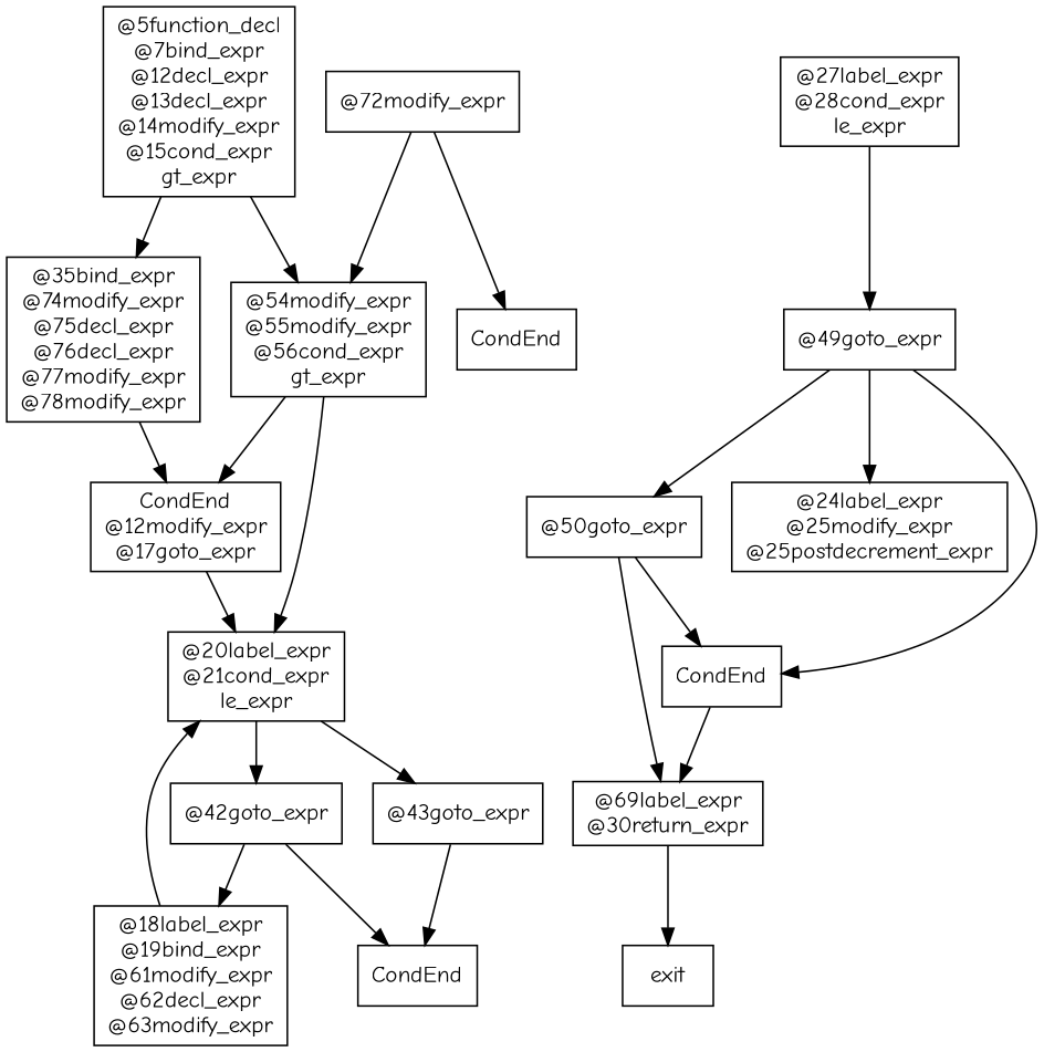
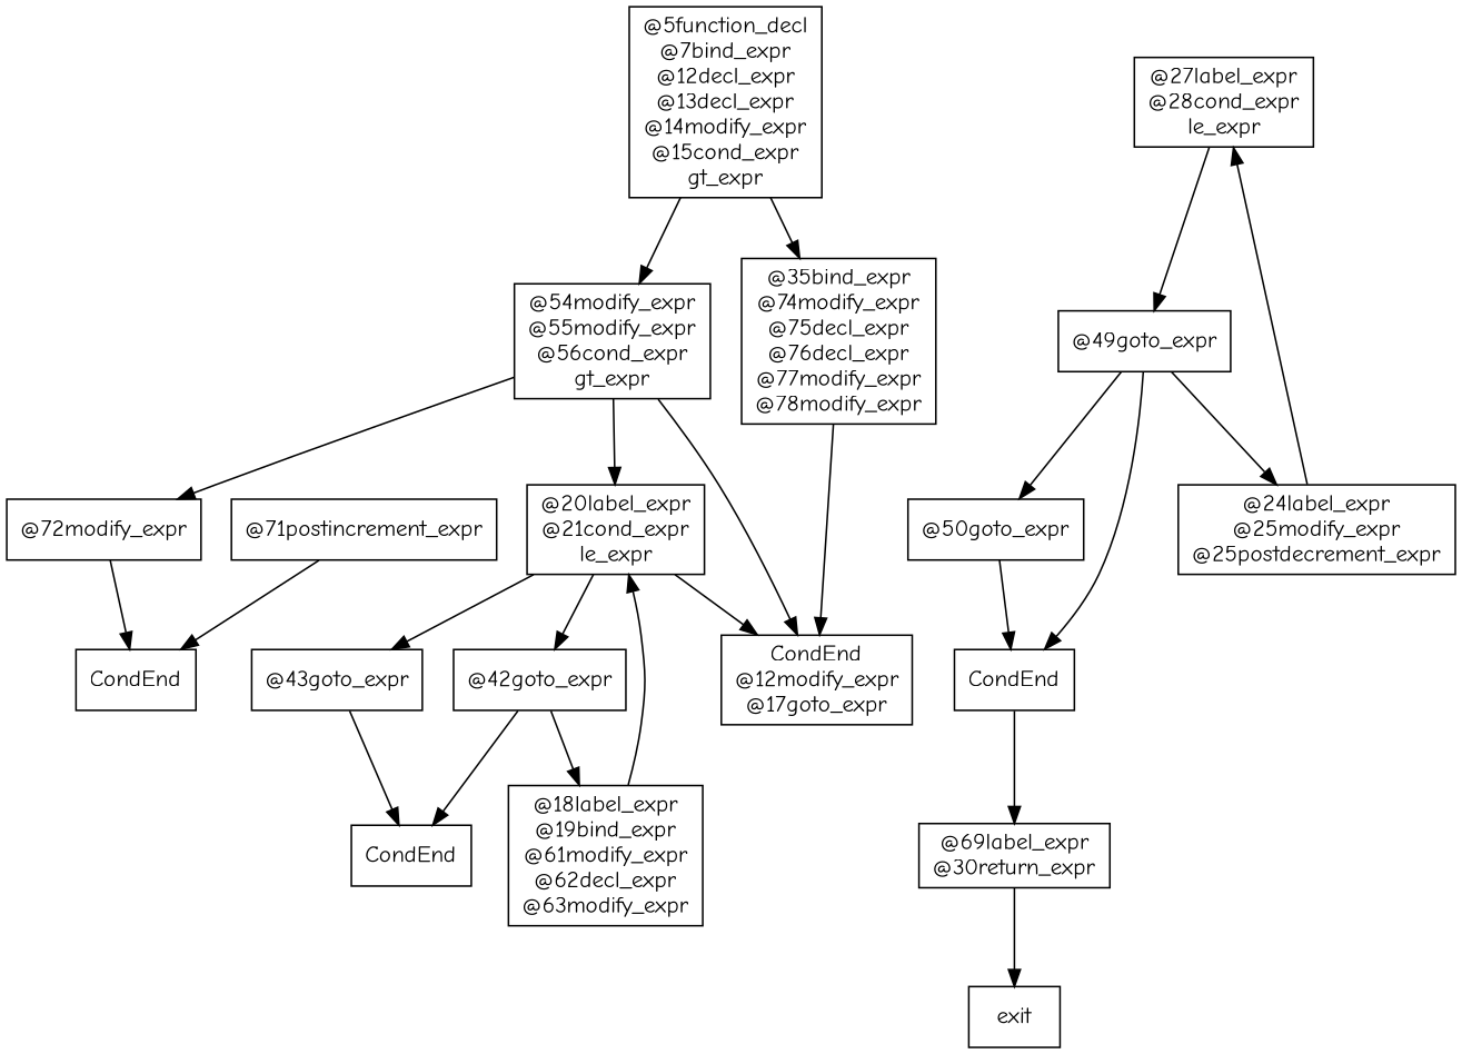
  digraph {
    fontname="Comic Neue"
    node [fontname="Comic Neue" shape=box]
    edge [fontname="Comic Neue"]
    n1 [label="@5function_decl\n@7bind_expr\n@12decl_expr\n@13decl_expr\n@14modify_expr\n@15cond_expr\ngt_expr\n"]
    n2 [label="@54modify_expr\n@55modify_expr\n@56cond_expr\ngt_expr\n"]
    n3 [label="@35bind_expr\n@74modify_expr\n@75decl_expr\n@76decl_expr\n@77modify_expr\n@78modify_expr\n"]
    n4 [label="@72modify_expr\n"]
    n5 [label="CondEnd\n@12modify_expr\n@17goto_expr\n"]
    n6 [label="@20label_expr\n@21cond_expr\nle_expr\n"]
+   n7 [label="@71postincrement_expr\n"]
    n8 [label="CondEnd\n"]
    n9 [label="@42goto_expr\n"]
    n10 [label="@43goto_expr\n"]
    n11 [label="@18label_expr\n@19bind_expr\n@61modify_expr\n@62decl_expr\n@63modify_expr\n"]
    n12 [label="CondEnd\n"]
    n13 [label="@27label_expr\n@28cond_expr\nle_expr\n"]
    n14 [label="@49goto_expr\n"]
    n15 [label="@50goto_expr\n"]
    n16 [label="@24label_expr\n@25modify_expr\n@25postdecrement_expr\n"]
    n17 [label="CondEnd\n"]
    n18 [label="@69label_expr\n@30return_expr\n"]
    n19 [label="exit\n"]
    n1 -> n2
    n1 -> n3
-   n4 -> n2
+   n2 -> n4
    n2 -> n5
    n2 -> n6
    n3 -> n5
    n4 -> n8
-   n5 -> n6
+   n6 -> n5
    n6 -> n9
    n6 -> n10
+   n7 -> n8
    n9 -> n11
    n9 -> n12
    n10 -> n12
    n11 -> n6
    n13 -> n14
    n14 -> n15
    n14 -> n16
    n14 -> n17
    n15 -> n17
-   n15 -> n18
+   n16 -> n13
    n17 -> n18
    n18 -> n19
  }
